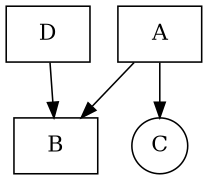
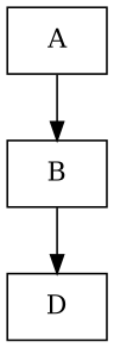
  digraph {
    node [shape=box]
    A
    B
-   C [shape=circle]
    D
    A -> B
-   A -> C
-   D -> B
+   B -> D
  }
